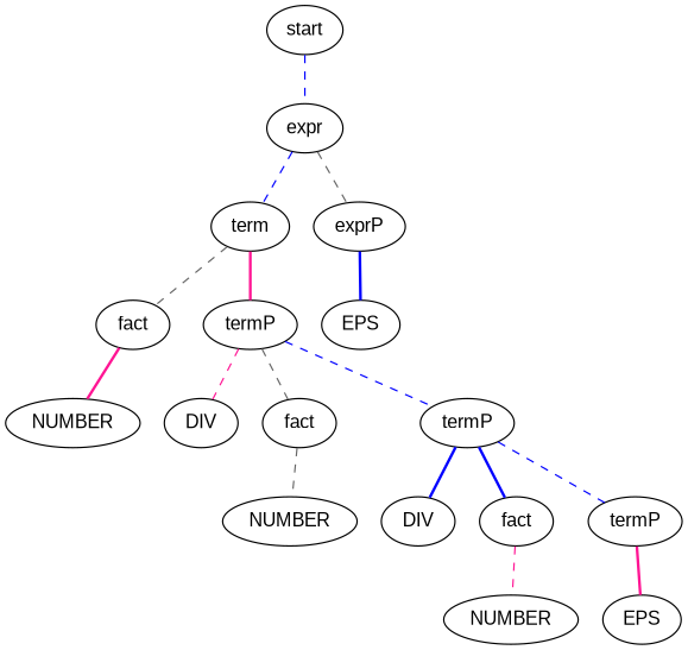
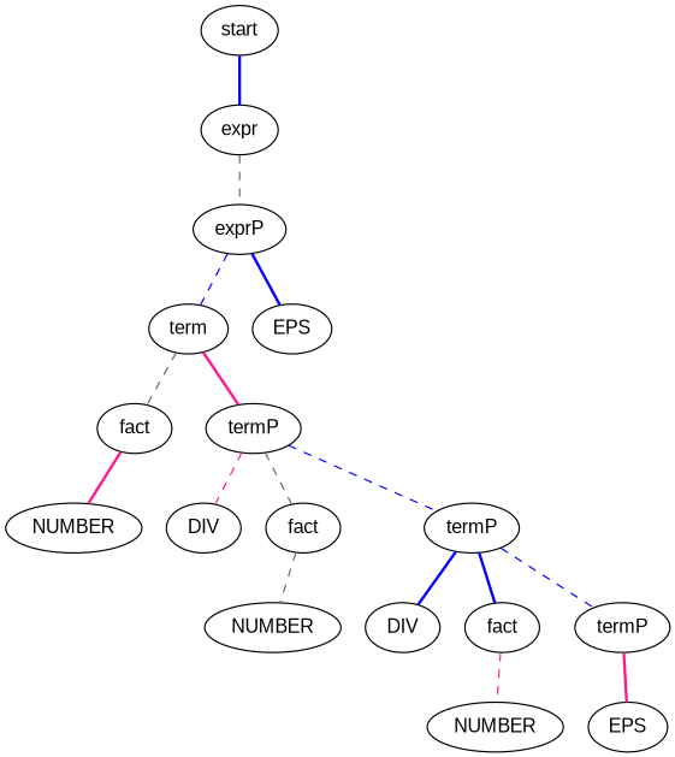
  graph {
    fontname="Liberation Sans"
    node [fontname="Liberation Sans"]
    edge [color=blue fontname="Liberation Sans" style=dashed]
    n1 [label=start]
    n2 [label=expr]
    n3 [label=term]
    n4 [label=exprP]
    n5 [label=fact]
    n6 [label=termP]
    n7 [label=EPS]
    n8 [label=NUMBER]
    n9 [label=DIV]
    n10 [label=fact]
    n11 [label=termP]
    n12 [label=NUMBER]
    n13 [label=DIV]
    n14 [label=fact]
    n15 [label=termP]
    n16 [label=NUMBER]
    n17 [label=EPS]
-   n1 -- n2
-   n2 -- n3
+   n1 -- n2 [style=bold]
+   n4 -- n3
    n2 -- n4 [color=gray40]
    n3 -- n5 [color=gray40]
    n3 -- n6 [color=deeppink style=bold]
    n4 -- n7 [style=bold]
    n5 -- n8 [color=deeppink style=bold]
    n6 -- n9 [color=deeppink]
    n6 -- n10 [color=gray40]
    n6 -- n11
    n10 -- n12 [color=gray40]
    n11 -- n13 [style=bold]
    n11 -- n14 [style=bold]
    n11 -- n15
    n14 -- n16 [color=deeppink]
    n15 -- n17 [color=deeppink style=bold]
  }
